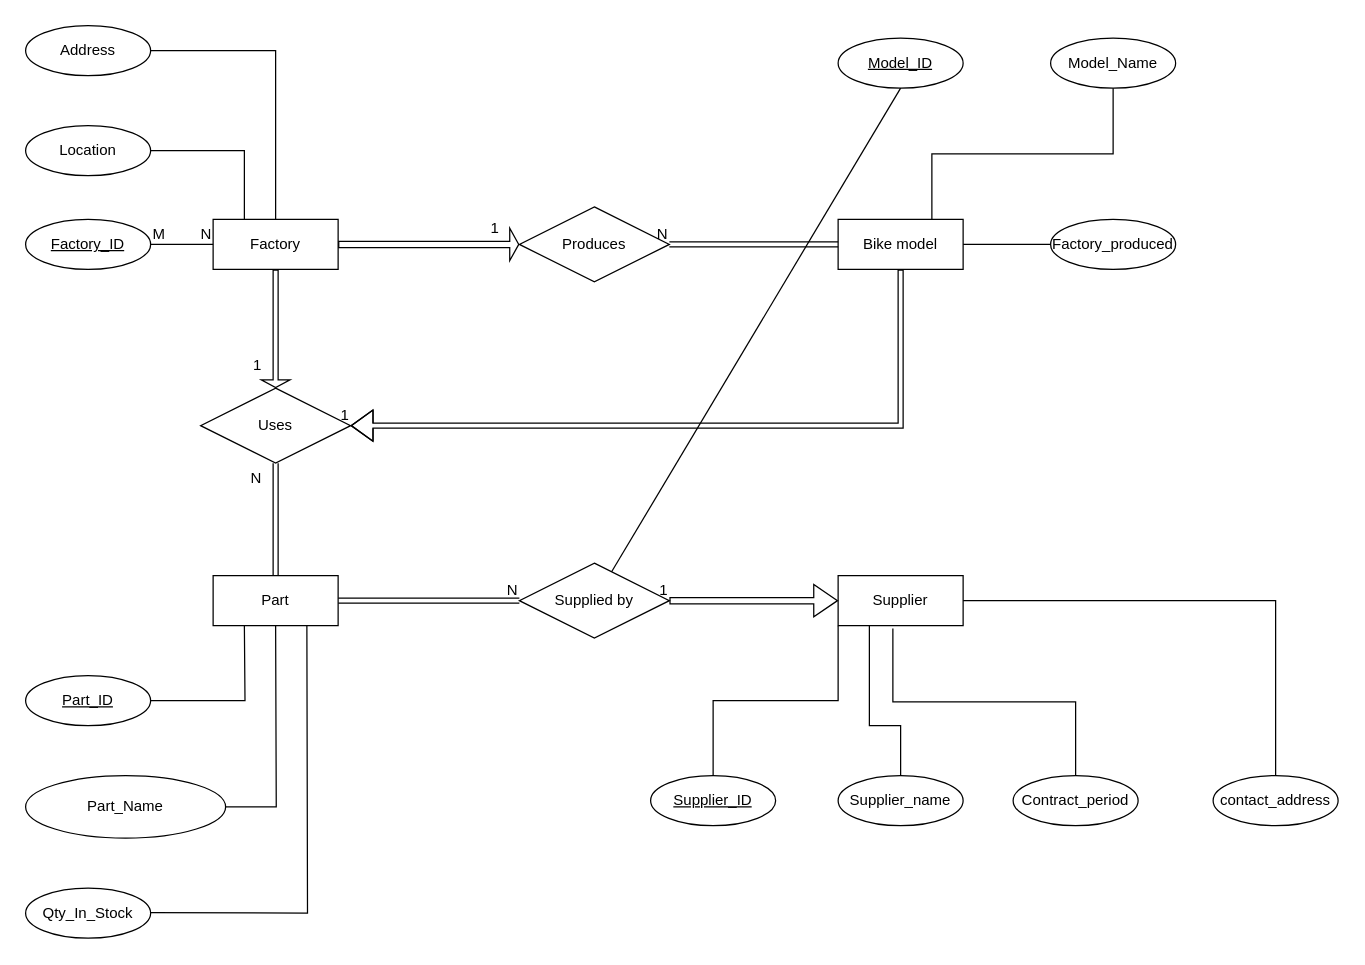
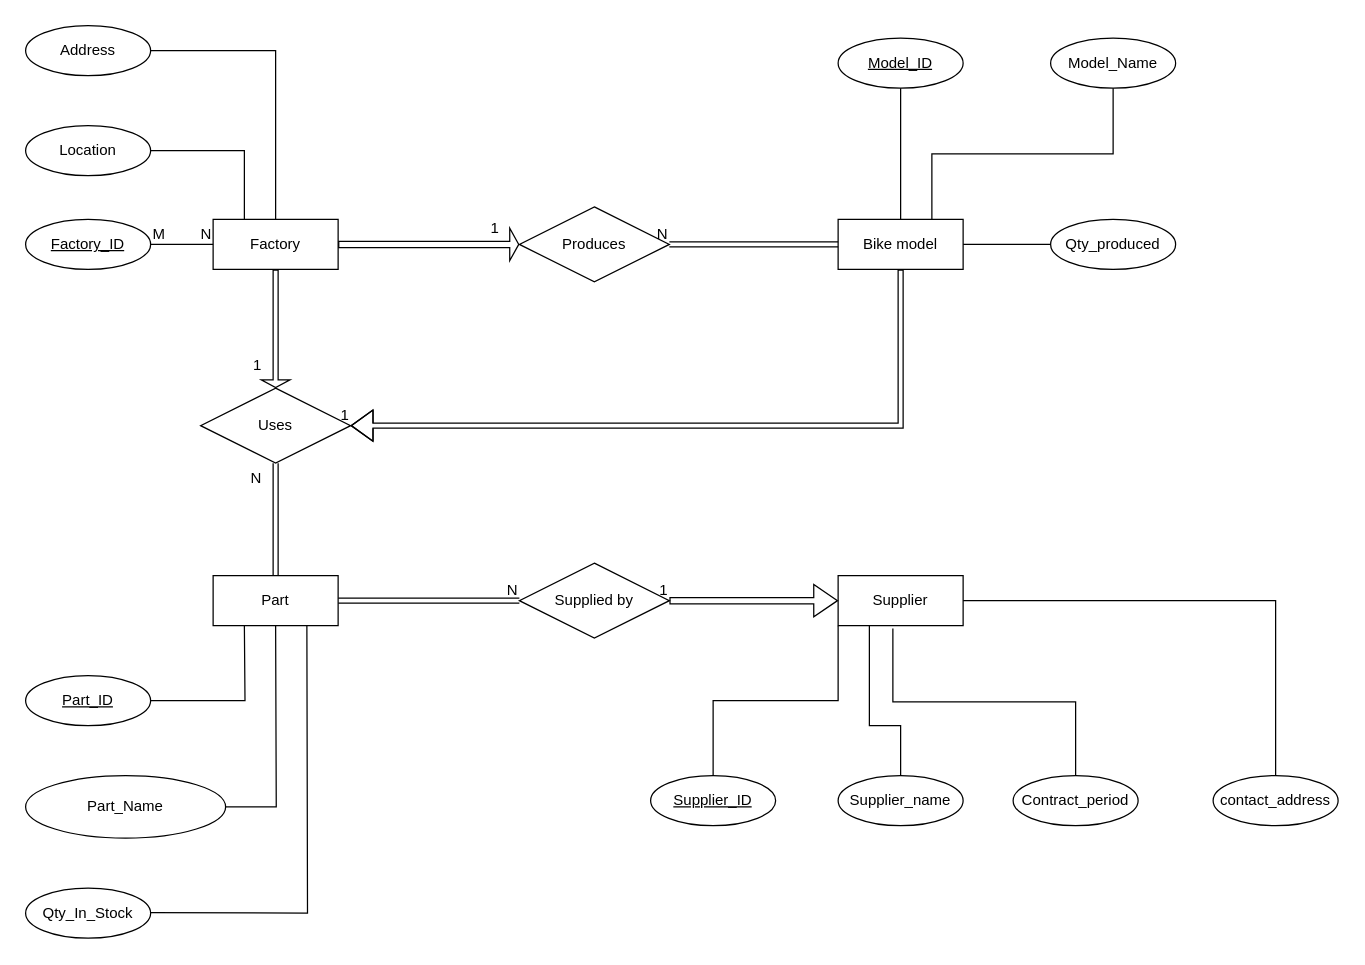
  <mxCell id="0" />
  <mxCell id="1" parent="0" />
  <mxCell id="2" value="Factory" style="whiteSpace=wrap;html=1;align=center;" vertex="1" parent="1"><mxGeometry x="170" y="175" width="100" height="40" as="geometry" /></mxCell>
  <mxCell id="3" value="Bike model" style="whiteSpace=wrap;html=1;align=center;" vertex="1" parent="1"><mxGeometry x="670" y="175" width="100" height="40" as="geometry" /></mxCell>
  <mxCell id="4" value="Supplier" style="whiteSpace=wrap;html=1;align=center;" vertex="1" parent="1"><mxGeometry x="670" y="460" width="100" height="40" as="geometry" /></mxCell>
  <mxCell id="5" value="Supplied by" style="shape=rhombus;perimeter=rhombusPerimeter;whiteSpace=wrap;html=1;align=center;" vertex="1" parent="1"><mxGeometry x="415" y="450" width="120" height="60" as="geometry" /></mxCell>
  <mxCell id="6" value="Uses" style="shape=rhombus;perimeter=rhombusPerimeter;whiteSpace=wrap;html=1;align=center;" vertex="1" parent="1"><mxGeometry x="160" y="310" width="120" height="60" as="geometry" /></mxCell>
  <mxCell id="7" value="Produces" style="shape=rhombus;perimeter=rhombusPerimeter;whiteSpace=wrap;html=1;align=center;" vertex="1" parent="1"><mxGeometry x="415" y="165" width="120" height="60" as="geometry" /></mxCell>
  <mxCell id="8" value="" style="shape=flexArrow;html=1;rounded=0;entryX=0;entryY=0.5;entryDx=0;entryDy=0;exitX=1;exitY=0.5;exitDx=0;exitDy=0;width=5;endSize=2.07;" edge="1" parent="1" source="2" target="7"><mxGeometry relative="1" as="geometry"><mxPoint x="560" y="380" as="sourcePoint" /><mxPoint x="400" y="380" as="targetPoint" /></mxGeometry></mxCell>
  <mxCell id="9" value="1" style="resizable=0;html=1;whiteSpace=wrap;align=right;verticalAlign=bottom;" connectable="0" vertex="1" parent="8"><mxGeometry x="1" relative="1" as="geometry"><mxPoint x="-15" y="-5" as="offset" /></mxGeometry></mxCell>
  <mxCell id="10" value="" style="endArrow=none;html=1;rounded=0;exitX=0;exitY=0.5;exitDx=0;exitDy=0;entryX=1;entryY=0.5;entryDx=0;entryDy=0;shape=link;" edge="1" parent="1" source="3" target="7"><mxGeometry relative="1" as="geometry"><mxPoint x="400" y="380" as="sourcePoint" /><mxPoint x="560" y="380" as="targetPoint" /></mxGeometry></mxCell>
  <mxCell id="11" value="N" style="resizable=0;html=1;whiteSpace=wrap;align=right;verticalAlign=bottom;" connectable="0" vertex="1" parent="10"><mxGeometry x="1" relative="1" as="geometry" /></mxCell>
  <mxCell id="12" value="" style="shape=flexArrow;html=1;rounded=0;entryX=0.5;entryY=0;entryDx=0;entryDy=0;strokeWidth=1;endArrow=block;endFill=0;startArrow=none;startFill=0;endWidth=18;endSize=1.73;width=4;exitX=0.5;exitY=1;exitDx=0;exitDy=0;" edge="1" parent="1" source="2" target="6"><mxGeometry relative="1" as="geometry"><mxPoint x="270" y="240" as="sourcePoint" /><mxPoint x="560" y="380" as="targetPoint" /></mxGeometry></mxCell>
  <mxCell id="13" value="1" style="resizable=0;html=1;whiteSpace=wrap;align=right;verticalAlign=bottom;" connectable="0" vertex="1" parent="12"><mxGeometry x="1" relative="1" as="geometry"><mxPoint x="-10" y="-10" as="offset" /></mxGeometry></mxCell>
  <mxCell id="14" value="" style="shape=link;html=1;rounded=0;exitX=0.5;exitY=0;exitDx=0;exitDy=0;entryX=0.5;entryY=1;entryDx=0;entryDy=0;" edge="1" parent="1" target="6"><mxGeometry relative="1" as="geometry"><mxPoint x="220" y="460" as="sourcePoint" /><mxPoint x="560" y="380" as="targetPoint" /></mxGeometry></mxCell>
  <mxCell id="15" value="N" style="resizable=0;html=1;whiteSpace=wrap;align=right;verticalAlign=bottom;" connectable="0" vertex="1" parent="14"><mxGeometry x="1" relative="1" as="geometry"><mxPoint x="-10" y="20" as="offset" /></mxGeometry></mxCell>
  <mxCell id="16" value="" style="shape=link;html=1;rounded=0;exitX=1;exitY=0.5;exitDx=0;exitDy=0;entryX=0;entryY=0.5;entryDx=0;entryDy=0;" edge="1" parent="1" target="5"><mxGeometry relative="1" as="geometry"><mxPoint x="270" y="480" as="sourcePoint" /><mxPoint x="560" y="380" as="targetPoint" /></mxGeometry></mxCell>
  <mxCell id="17" value="N" style="resizable=0;html=1;whiteSpace=wrap;align=right;verticalAlign=bottom;" connectable="0" vertex="1" parent="16"><mxGeometry x="1" relative="1" as="geometry" /></mxCell>
  <mxCell id="18" value="" style="shape=flexArrow;html=1;rounded=0;entryX=1;entryY=0.5;entryDx=0;entryDy=0;exitX=0;exitY=0.5;exitDx=0;exitDy=0;width=5;endSize=4.2;startArrow=block;endArrow=none;endFill=0;" edge="1" parent="1" source="4" target="5"><mxGeometry relative="1" as="geometry"><mxPoint x="400" y="380" as="sourcePoint" /><mxPoint x="560" y="380" as="targetPoint" /></mxGeometry></mxCell>
  <mxCell id="19" value="1" style="resizable=0;html=1;whiteSpace=wrap;align=right;verticalAlign=bottom;" connectable="0" vertex="1" parent="18"><mxGeometry x="1" relative="1" as="geometry" /></mxCell>
  <mxCell id="20" value="" style="shape=flexArrow;html=1;rounded=0;entryX=1;entryY=0.5;entryDx=0;entryDy=0;exitX=0.5;exitY=1;exitDx=0;exitDy=0;edgeStyle=orthogonalEdgeStyle;width=4;endSize=5.47;" edge="1" parent="1" source="3" target="6"><mxGeometry relative="1" as="geometry"><mxPoint x="400" y="380" as="sourcePoint" /><mxPoint x="560" y="380" as="targetPoint" /></mxGeometry></mxCell>
  <mxCell id="21" value="1" style="resizable=0;html=1;whiteSpace=wrap;align=right;verticalAlign=bottom;" connectable="0" vertex="1" parent="20"><mxGeometry x="1" relative="1" as="geometry" /></mxCell>
  <mxCell id="22" value="Factory_ID" style="ellipse;whiteSpace=wrap;html=1;align=center;fontStyle=4;" vertex="1" parent="1"><mxGeometry x="20" y="175" width="100" height="40" as="geometry" /></mxCell>
  <mxCell id="23" value="" style="endArrow=none;html=1;rounded=0;exitX=1;exitY=0.5;exitDx=0;exitDy=0;entryX=0;entryY=0.5;entryDx=0;entryDy=0;" edge="1" parent="1" source="22" target="2"><mxGeometry relative="1" as="geometry"><mxPoint x="400" y="280" as="sourcePoint" /><mxPoint x="560" y="280" as="targetPoint" /></mxGeometry></mxCell>
  <mxCell id="24" value="M" style="resizable=0;html=1;whiteSpace=wrap;align=left;verticalAlign=bottom;" connectable="0" vertex="1" parent="23"><mxGeometry x="-1" relative="1" as="geometry" /></mxCell>
  <mxCell id="25" value="N" style="resizable=0;html=1;whiteSpace=wrap;align=right;verticalAlign=bottom;" connectable="0" vertex="1" parent="23"><mxGeometry x="1" relative="1" as="geometry" /></mxCell>
  <mxCell id="26" value="Location" style="ellipse;whiteSpace=wrap;html=1;align=center;" vertex="1" parent="1"><mxGeometry x="20" y="100" width="100" height="40" as="geometry" /></mxCell>
  <mxCell id="27" value="Address" style="ellipse;whiteSpace=wrap;html=1;align=center;" vertex="1" parent="1"><mxGeometry x="20" y="20" width="100" height="40" as="geometry" /></mxCell>
  <mxCell id="28" value="" style="endArrow=none;html=1;rounded=0;exitX=1;exitY=0.5;exitDx=0;exitDy=0;entryX=0.25;entryY=0;entryDx=0;entryDy=0;edgeStyle=orthogonalEdgeStyle;" edge="1" parent="1" source="26" target="2"><mxGeometry relative="1" as="geometry"><mxPoint x="400" y="280" as="sourcePoint" /><mxPoint x="560" y="280" as="targetPoint" /></mxGeometry></mxCell>
  <mxCell id="29" value="" style="endArrow=none;html=1;rounded=0;exitX=1;exitY=0.5;exitDx=0;exitDy=0;entryX=0.5;entryY=0;entryDx=0;entryDy=0;edgeStyle=orthogonalEdgeStyle;" edge="1" parent="1" source="27" target="2"><mxGeometry relative="1" as="geometry"><mxPoint x="400" y="280" as="sourcePoint" /><mxPoint x="560" y="280" as="targetPoint" /></mxGeometry></mxCell>
  <mxCell id="30" value="Part_ID" style="ellipse;whiteSpace=wrap;html=1;align=center;fontStyle=4;" vertex="1" parent="1"><mxGeometry x="20" y="540" width="100" height="40" as="geometry" /></mxCell>
  <mxCell id="31" value="Part_Name" style="ellipse;whiteSpace=wrap;html=1;align=center;" vertex="1" parent="1"><mxGeometry x="20" y="620" width="160" height="50" as="geometry" /></mxCell>
  <mxCell id="32" value="Qty_In_Stock" style="ellipse;whiteSpace=wrap;html=1;align=center;" vertex="1" parent="1"><mxGeometry x="20" y="710" width="100" height="40" as="geometry" /></mxCell>
  <mxCell id="33" value="" style="endArrow=none;html=1;rounded=0;exitX=1;exitY=0.5;exitDx=0;exitDy=0;entryX=0.25;entryY=1;entryDx=0;entryDy=0;edgeStyle=orthogonalEdgeStyle;" edge="1" parent="1" source="30"><mxGeometry relative="1" as="geometry"><mxPoint x="400" y="680" as="sourcePoint" /><mxPoint x="195" y="500" as="targetPoint" /></mxGeometry></mxCell>
  <mxCell id="34" value="" style="endArrow=none;html=1;rounded=0;exitX=1;exitY=0.5;exitDx=0;exitDy=0;entryX=0.5;entryY=1;entryDx=0;entryDy=0;edgeStyle=orthogonalEdgeStyle;" edge="1" parent="1" source="31"><mxGeometry relative="1" as="geometry"><mxPoint x="400" y="680" as="sourcePoint" /><mxPoint x="220" y="500" as="targetPoint" /></mxGeometry></mxCell>
  <mxCell id="35" value="" style="endArrow=none;html=1;rounded=0;entryX=0.75;entryY=1;entryDx=0;entryDy=0;edgeStyle=orthogonalEdgeStyle;" edge="1" parent="1"><mxGeometry relative="1" as="geometry"><mxPoint x="120" y="729.5" as="sourcePoint" /><mxPoint x="245" y="500" as="targetPoint" /></mxGeometry></mxCell>
  <mxCell id="36" value="Supplier_name" style="ellipse;whiteSpace=wrap;html=1;align=center;" vertex="1" parent="1"><mxGeometry x="670" y="620" width="100" height="40" as="geometry" /></mxCell>
  <mxCell id="37" value="Supplier_ID" style="ellipse;whiteSpace=wrap;html=1;align=center;fontStyle=4;" vertex="1" parent="1"><mxGeometry x="520" y="620" width="100" height="40" as="geometry" /></mxCell>
  <mxCell id="38" value="Contract_period" style="ellipse;whiteSpace=wrap;html=1;align=center;" vertex="1" parent="1"><mxGeometry x="810" y="620" width="100" height="40" as="geometry" /></mxCell>
  <mxCell id="39" value="contact_address" style="ellipse;whiteSpace=wrap;html=1;align=center;" vertex="1" parent="1"><mxGeometry x="970" y="620" width="100" height="40" as="geometry" /></mxCell>
  <mxCell id="40" value="" style="endArrow=none;html=1;rounded=0;exitX=0.5;exitY=0;exitDx=0;exitDy=0;entryX=0;entryY=1;entryDx=0;entryDy=0;edgeStyle=orthogonalEdgeStyle;" edge="1" parent="1" source="37" target="4"><mxGeometry relative="1" as="geometry"><mxPoint x="890" y="480" as="sourcePoint" /><mxPoint x="1050" y="480" as="targetPoint" /></mxGeometry></mxCell>
  <mxCell id="41" value="" style="endArrow=none;html=1;rounded=0;exitX=0.5;exitY=0;exitDx=0;exitDy=0;entryX=0.25;entryY=1;entryDx=0;entryDy=0;edgeStyle=orthogonalEdgeStyle;" edge="1" parent="1" source="36" target="4"><mxGeometry relative="1" as="geometry"><mxPoint x="890" y="480" as="sourcePoint" /><mxPoint x="1050" y="480" as="targetPoint" /><Array as="points"><mxPoint x="720" y="580" /><mxPoint x="695" y="580" /></Array></mxGeometry></mxCell>
  <mxCell id="42" value="" style="endArrow=none;html=1;rounded=0;exitX=0.438;exitY=1.055;exitDx=0;exitDy=0;exitPerimeter=0;entryX=0.5;entryY=0;entryDx=0;entryDy=0;edgeStyle=elbowEdgeStyle;elbow=vertical;" edge="1" parent="1" source="4" target="38"><mxGeometry relative="1" as="geometry"><mxPoint x="890" y="480" as="sourcePoint" /><mxPoint x="1050" y="480" as="targetPoint" /></mxGeometry></mxCell>
  <mxCell id="43" value="" style="endArrow=none;html=1;rounded=0;exitX=1;exitY=0.5;exitDx=0;exitDy=0;entryX=0.5;entryY=0;entryDx=0;entryDy=0;edgeStyle=orthogonalEdgeStyle;" edge="1" parent="1" source="4" target="39"><mxGeometry relative="1" as="geometry"><mxPoint x="890" y="480" as="sourcePoint" /><mxPoint x="1050" y="480" as="targetPoint" /></mxGeometry></mxCell>
  <mxCell id="44" value="Model_ID" style="ellipse;whiteSpace=wrap;html=1;align=center;fontStyle=4;" vertex="1" parent="1"><mxGeometry x="670" y="30" width="100" height="40" as="geometry" /></mxCell>
  <mxCell id="45" value="Model_Name" style="ellipse;whiteSpace=wrap;html=1;align=center;" vertex="1" parent="1"><mxGeometry x="840" y="30" width="100" height="40" as="geometry" /></mxCell>
- <mxCell id="46" value="Factory_produced" style="ellipse;whiteSpace=wrap;html=1;align=center;" vertex="1" parent="1"><mxGeometry x="840" y="175" width="100" height="40" as="geometry" /></mxCell>
- <mxCell id="47" value="" style="endArrow=none;html=1;rounded=0;exitX=0.5;exitY=1;exitDx=0;exitDy=0;" edge="1" parent="1" source="44" target="5"><mxGeometry relative="1" as="geometry"><mxPoint x="590" y="210" as="sourcePoint" /><mxPoint x="750" y="210" as="targetPoint" /></mxGeometry></mxCell>
+ <mxCell id="46" value="Qty_produced" style="ellipse;whiteSpace=wrap;html=1;align=center;" vertex="1" parent="1"><mxGeometry x="840" y="175" width="100" height="40" as="geometry" /></mxCell>
+ <mxCell id="47" value="" style="endArrow=none;html=1;rounded=0;exitX=0.5;exitY=1;exitDx=0;exitDy=0;entryX=0.5;entryY=0;entryDx=0;entryDy=0;" edge="1" parent="1" source="44" target="3"><mxGeometry relative="1" as="geometry"><mxPoint x="590" y="210" as="sourcePoint" /><mxPoint x="750" y="210" as="targetPoint" /></mxGeometry></mxCell>
  <mxCell id="48" value="" style="endArrow=none;html=1;rounded=0;exitX=0.5;exitY=1;exitDx=0;exitDy=0;entryX=0.75;entryY=0;entryDx=0;entryDy=0;edgeStyle=orthogonalEdgeStyle;" edge="1" parent="1" source="45" target="3"><mxGeometry relative="1" as="geometry"><mxPoint x="590" y="210" as="sourcePoint" /><mxPoint x="750" y="210" as="targetPoint" /></mxGeometry></mxCell>
  <mxCell id="49" value="" style="endArrow=none;html=1;rounded=0;exitX=0;exitY=0.5;exitDx=0;exitDy=0;entryX=1;entryY=0.5;entryDx=0;entryDy=0;" edge="1" parent="1" source="46" target="3"><mxGeometry relative="1" as="geometry"><mxPoint x="590" y="210" as="sourcePoint" /><mxPoint x="750" y="210" as="targetPoint" /></mxGeometry></mxCell>
  <mxCell id="50" value="Part" style="whiteSpace=wrap;html=1;align=center;" vertex="1" parent="1"><mxGeometry x="170" y="460" width="100" height="40" as="geometry" /></mxCell>
